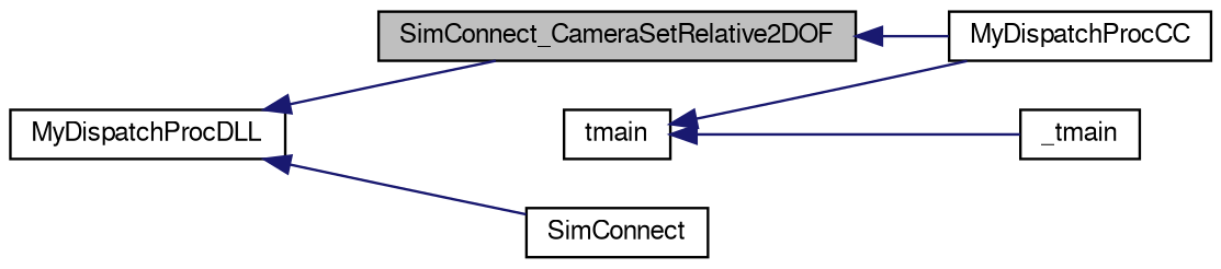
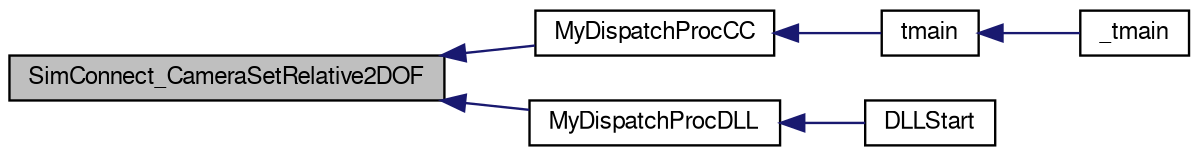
  digraph {
    rankdir=LR
    node [color=black fontname=FreeSans fontsize=10 shape=record]
    edge [color=midnightblue dir=back fontname=FreeSans fontsize=10 labelfontname=FreeSans labelfontsize=10 style=solid]
    n1 [fillcolor=grey75 fontcolor=black height=0.2 label=SimConnect_CameraSetRelative2DOF style=filled width=0.4]
    n2 [height=0.2 label=MyDispatchProcCC width=0.4]
    n3 [height=0.2 label=MyDispatchProcDLL width=0.4]
    n4 [height=0.2 label=tmain width=0.4]
-   n5 [height=0.2 label=SimConnect width=0.4]
+   n5 [height=0.2 label=DLLStart width=0.4]
    n6 [height=0.2 label=_tmain width=0.4]
    n1 -> n2
-   n3 -> n1
-   n4 -> n2
+   n1 -> n3
+   n2 -> n4
    n3 -> n5
    n4 -> n6
  }
